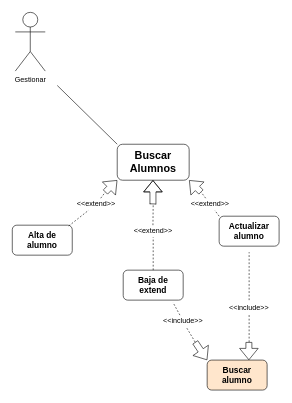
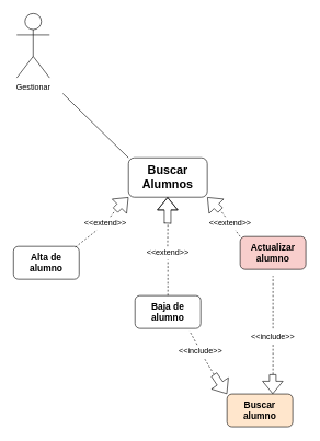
  <mxCell id="0" />
  <mxCell id="1" parent="0" />
  <mxCell id="2" value="Gestionar" style="shape=umlActor;verticalLabelPosition=bottom;verticalAlign=top;html=1;outlineConnect=0;" vertex="1" parent="1"><mxGeometry x="25" y="20" width="50" height="98" as="geometry" /></mxCell>
  <mxCell id="3" value="" style="endArrow=none;html=1;rounded=0;" edge="1" parent="1"><mxGeometry width="50" height="50" relative="1" as="geometry"><mxPoint x="195" y="240" as="sourcePoint" /><mxPoint x="95" y="142" as="targetPoint" /></mxGeometry></mxCell>
  <mxCell id="4" value="&lt;h2&gt;Buscar Alumnos&lt;/h2&gt;" style="rounded=1;whiteSpace=wrap;html=1;" vertex="1" parent="1"><mxGeometry x="195" y="240" width="120" height="60" as="geometry" /></mxCell>
  <mxCell id="5" value="&lt;h3&gt;Alta de alumno&lt;/h3&gt;" style="rounded=1;whiteSpace=wrap;html=1;" vertex="1" parent="1"><mxGeometry x="20" y="375" width="100" height="50" as="geometry" /></mxCell>
- <mxCell id="6" value="&lt;h3&gt;Actualizar alumno&lt;/h3&gt;" style="rounded=1;whiteSpace=wrap;html=1;" vertex="1" parent="1"><mxGeometry x="365" y="360" width="100" height="50" as="geometry" /></mxCell>
- <mxCell id="7" value="&lt;h3&gt;Baja de extend&lt;/h3&gt;" style="rounded=1;whiteSpace=wrap;html=1;" vertex="1" parent="1"><mxGeometry x="205" y="450" width="100" height="50" as="geometry" /></mxCell>
+ <mxCell id="6" value="&lt;h3&gt;Actualizar alumno&lt;/h3&gt;" style="rounded=1;whiteSpace=wrap;html=1;fillColor=#f8cecc;" vertex="1" parent="1"><mxGeometry x="365" y="360" width="100" height="50" as="geometry" /></mxCell>
+ <mxCell id="7" value="&lt;h3&gt;Baja de alumno&lt;/h3&gt;" style="rounded=1;whiteSpace=wrap;html=1;" vertex="1" parent="1"><mxGeometry x="205" y="450" width="100" height="50" as="geometry" /></mxCell>
  <mxCell id="8" value="" style="endArrow=none;dashed=1;html=1;rounded=0;" edge="1" parent="1" source="11"><mxGeometry width="50" height="50" relative="1" as="geometry"><mxPoint x="125" y="370" as="sourcePoint" /><mxPoint x="175" y="320" as="targetPoint" /></mxGeometry></mxCell>
  <mxCell id="9" value="" style="shape=flexArrow;endArrow=classic;html=1;rounded=0;" edge="1" parent="1"><mxGeometry width="50" height="50" relative="1" as="geometry"><mxPoint x="175" y="320" as="sourcePoint" /><mxPoint x="195" y="300" as="targetPoint" /></mxGeometry></mxCell>
  <mxCell id="10" value="" style="endArrow=none;dashed=1;html=1;rounded=0;exitX=0.942;exitY=0.025;exitDx=0;exitDy=0;exitPerimeter=0;" edge="1" parent="1" source="5" target="11"><mxGeometry width="50" height="50" relative="1" as="geometry"><mxPoint x="125" y="370" as="sourcePoint" /><mxPoint x="175" y="320" as="targetPoint" /></mxGeometry></mxCell>
  <mxCell id="11" value="&amp;lt;&amp;lt;extend&amp;gt;&amp;gt;" style="text;html=1;strokeColor=none;fillColor=none;align=center;verticalAlign=middle;whiteSpace=wrap;rounded=0;" vertex="1" parent="1"><mxGeometry x="135" y="330" width="50" height="20" as="geometry" /></mxCell>
  <mxCell id="12" value="" style="endArrow=none;dashed=1;html=1;rounded=0;" edge="1" parent="1" target="13" source="7"><mxGeometry width="50" height="50" relative="1" as="geometry"><mxPoint x="185" y="370" as="sourcePoint" /><mxPoint x="235" y="320" as="targetPoint" /></mxGeometry></mxCell>
  <mxCell id="13" value="&amp;lt;&amp;lt;extend&amp;gt;&amp;gt;" style="text;html=1;strokeColor=none;fillColor=none;align=center;verticalAlign=middle;whiteSpace=wrap;rounded=0;" vertex="1" parent="1"><mxGeometry x="230" y="375" width="50" height="20" as="geometry" /></mxCell>
  <mxCell id="14" value="" style="endArrow=none;dashed=1;html=1;rounded=0;" edge="1" parent="1"><mxGeometry width="50" height="50" relative="1" as="geometry"><mxPoint x="254.58" y="375" as="sourcePoint" /><mxPoint x="255" y="340" as="targetPoint" /></mxGeometry></mxCell>
  <mxCell id="15" value="" style="shape=flexArrow;endArrow=classic;html=1;rounded=0;" edge="1" parent="1"><mxGeometry width="50" height="50" relative="1" as="geometry"><mxPoint x="254.58" y="340" as="sourcePoint" /><mxPoint x="254.58" y="300" as="targetPoint" /><Array as="points"><mxPoint x="255" y="330" /><mxPoint x="254.58" y="340" /></Array></mxGeometry></mxCell>
  <mxCell id="16" value="" style="endArrow=none;dashed=1;html=1;rounded=0;" edge="1" parent="1" source="19"><mxGeometry width="50" height="50" relative="1" as="geometry"><mxPoint x="365" y="360" as="sourcePoint" /><mxPoint x="335" y="320" as="targetPoint" /></mxGeometry></mxCell>
  <mxCell id="17" value="" style="shape=flexArrow;endArrow=classic;html=1;rounded=0;" edge="1" parent="1"><mxGeometry width="50" height="50" relative="1" as="geometry"><mxPoint x="335" y="320" as="sourcePoint" /><mxPoint x="315" y="300" as="targetPoint" /></mxGeometry></mxCell>
  <mxCell id="18" value="" style="endArrow=none;dashed=1;html=1;rounded=0;" edge="1" parent="1" target="19"><mxGeometry width="50" height="50" relative="1" as="geometry"><mxPoint x="365" y="360" as="sourcePoint" /><mxPoint x="415" y="310" as="targetPoint" /></mxGeometry></mxCell>
  <mxCell id="19" value="&amp;lt;&amp;lt;extend&amp;gt;&amp;gt;" style="text;html=1;strokeColor=none;fillColor=none;align=center;verticalAlign=middle;whiteSpace=wrap;rounded=0;" vertex="1" parent="1"><mxGeometry x="325" y="330" width="50" height="20" as="geometry" /></mxCell>
  <mxCell id="20" value="&lt;h3&gt;Buscar alumno&lt;/h3&gt;" style="rounded=1;whiteSpace=wrap;html=1;fillColor=#ffe6cc;" vertex="1" parent="1"><mxGeometry x="345" y="600" width="100" height="50" as="geometry" /></mxCell>
  <mxCell id="21" value="" style="shape=flexArrow;endArrow=classic;html=1;rounded=0;entryX=0;entryY=0;entryDx=0;entryDy=0;" edge="1" parent="1" target="20"><mxGeometry width="50" height="50" relative="1" as="geometry"><mxPoint x="325" y="570" as="sourcePoint" /><mxPoint x="335" y="600" as="targetPoint" /></mxGeometry></mxCell>
  <mxCell id="22" value="" style="endArrow=none;dashed=1;html=1;rounded=0;entryX=0.83;entryY=1.076;entryDx=0;entryDy=0;entryPerimeter=0;" edge="1" parent="1" source="24" target="7"><mxGeometry width="50" height="50" relative="1" as="geometry"><mxPoint x="325" y="570" as="sourcePoint" /><mxPoint x="285" y="520" as="targetPoint" /></mxGeometry></mxCell>
  <mxCell id="23" value="" style="endArrow=none;dashed=1;html=1;rounded=0;entryX=0.59;entryY=1.02;entryDx=0;entryDy=0;entryPerimeter=0;" edge="1" parent="1" target="24"><mxGeometry width="50" height="50" relative="1" as="geometry"><mxPoint x="325" y="570" as="sourcePoint" /><mxPoint x="288" y="504" as="targetPoint" /></mxGeometry></mxCell>
  <mxCell id="24" value="&amp;lt;&amp;lt;include&amp;gt;&amp;gt;" style="text;html=1;strokeColor=none;fillColor=none;align=center;verticalAlign=middle;whiteSpace=wrap;rounded=0;" vertex="1" parent="1"><mxGeometry x="275" y="525" width="60" height="20" as="geometry" /></mxCell>
  <mxCell id="25" value="" style="shape=flexArrow;endArrow=classic;html=1;rounded=0;" edge="1" parent="1"><mxGeometry width="50" height="50" relative="1" as="geometry"><mxPoint x="414.6" y="570" as="sourcePoint" /><mxPoint x="414.6" y="600" as="targetPoint" /></mxGeometry></mxCell>
  <mxCell id="26" value="" style="endArrow=none;dashed=1;html=1;rounded=0;" edge="1" parent="1" source="28"><mxGeometry width="50" height="50" relative="1" as="geometry"><mxPoint x="415" y="570" as="sourcePoint" /><mxPoint x="415" y="420" as="targetPoint" /></mxGeometry></mxCell>
  <mxCell id="27" value="" style="endArrow=none;dashed=1;html=1;rounded=0;" edge="1" parent="1" target="28"><mxGeometry width="50" height="50" relative="1" as="geometry"><mxPoint x="415" y="570" as="sourcePoint" /><mxPoint x="415" y="420" as="targetPoint" /></mxGeometry></mxCell>
  <mxCell id="28" value="&amp;lt;&amp;lt;include&amp;gt;&amp;gt;" style="text;html=1;strokeColor=none;fillColor=none;align=center;verticalAlign=middle;whiteSpace=wrap;rounded=0;" vertex="1" parent="1"><mxGeometry x="390" y="500" width="50" height="25" as="geometry" /></mxCell>
